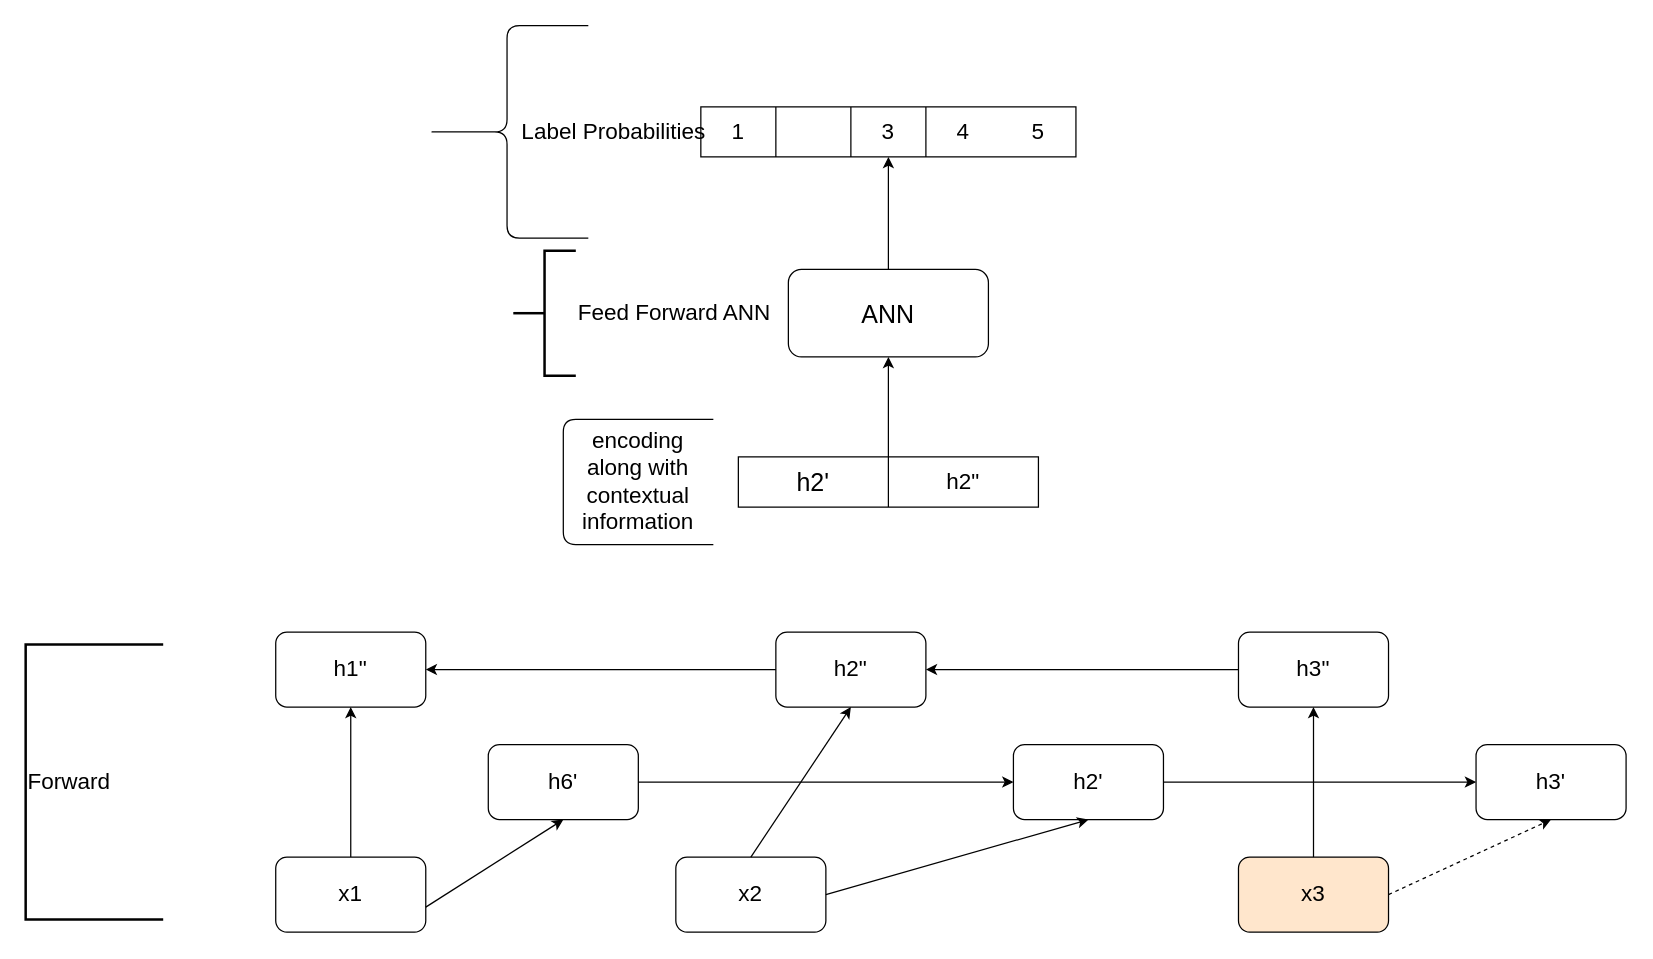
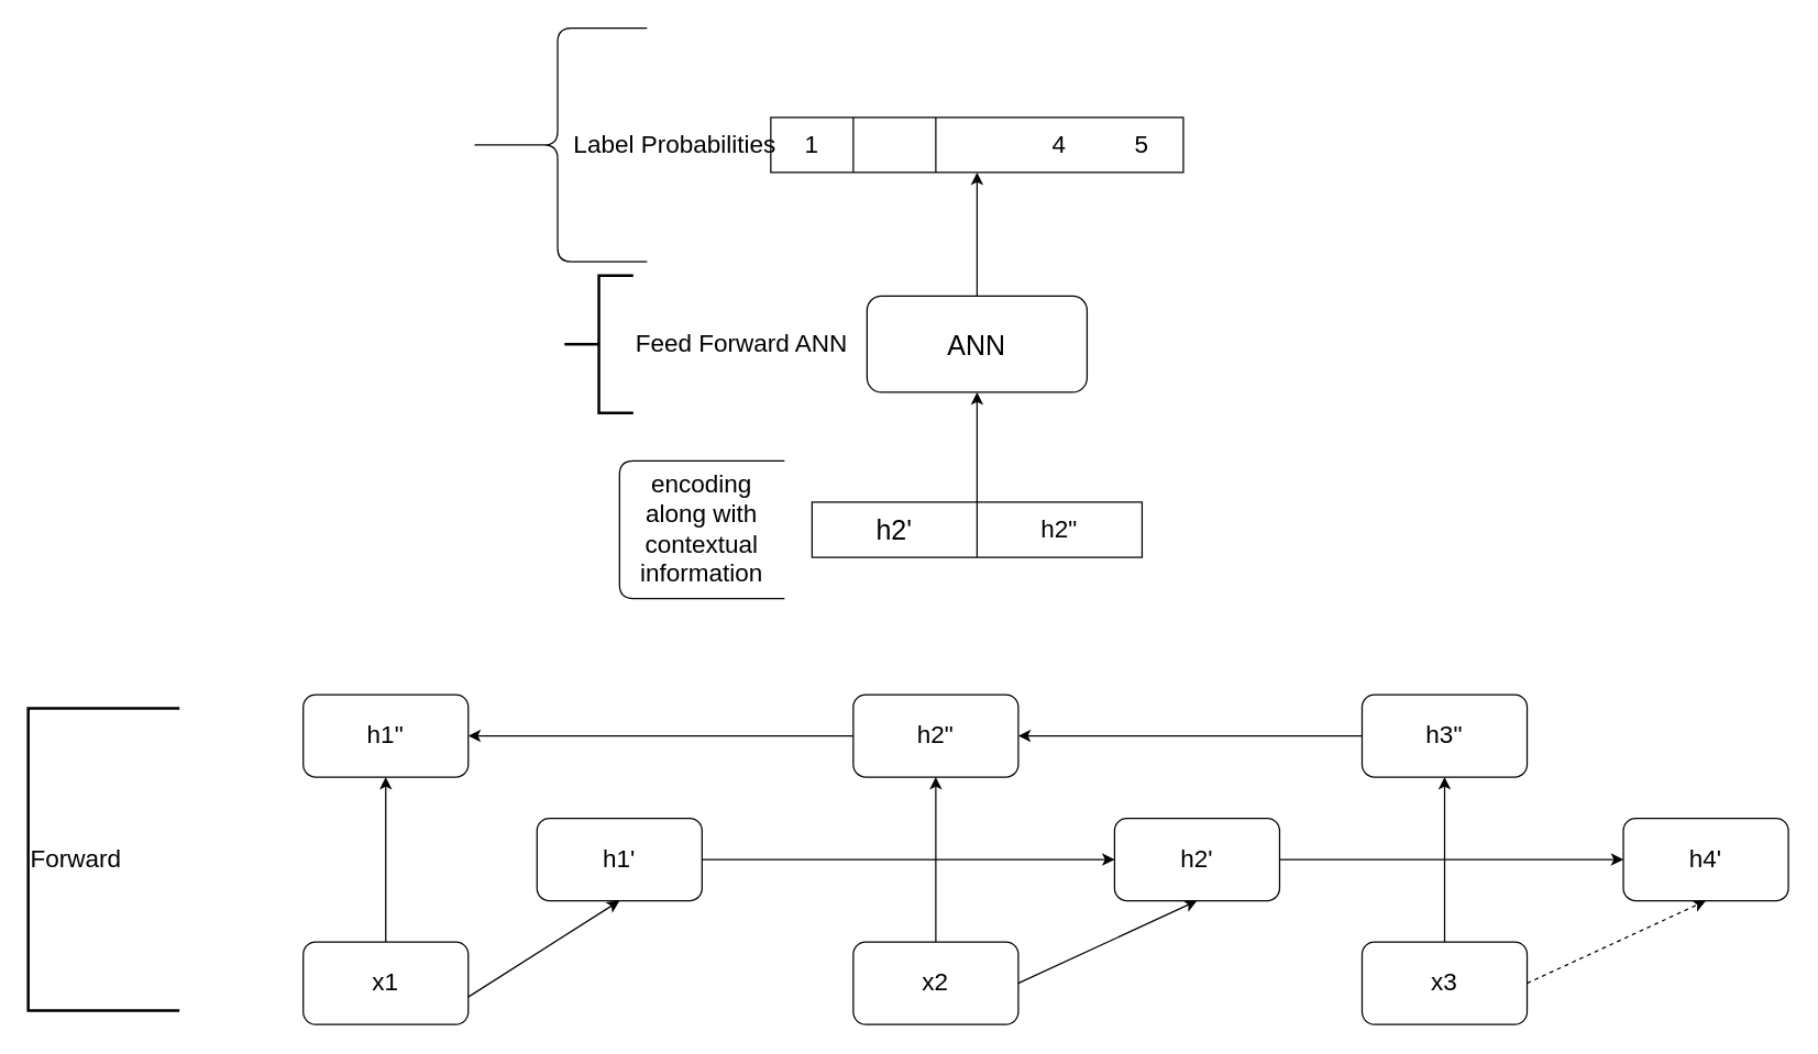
  <mxCell id="0" />
  <mxCell id="1" parent="0" />
  <mxCell id="2" value="&lt;font style=&quot;font-size: 18px&quot;&gt;x1&lt;/font&gt;" style="rounded=1;whiteSpace=wrap;html=1;" vertex="1" parent="1"><mxGeometry x="220" y="685" width="120" height="60" as="geometry" /></mxCell>
  <mxCell id="3" value="&lt;font style=&quot;font-size: 18px&quot;&gt;h1&quot;&lt;/font&gt;" style="rounded=1;whiteSpace=wrap;html=1;" vertex="1" parent="1"><mxGeometry x="220" y="505" width="120" height="60" as="geometry" /></mxCell>
- <mxCell id="4" value="&lt;font style=&quot;font-size: 18px&quot;&gt;h6'&lt;/font&gt;" style="rounded=1;whiteSpace=wrap;html=1;" vertex="1" parent="1"><mxGeometry x="390" y="595" width="120" height="60" as="geometry" /></mxCell>
+ <mxCell id="4" value="&lt;font style=&quot;font-size: 18px&quot;&gt;h1'&lt;/font&gt;" style="rounded=1;whiteSpace=wrap;html=1;" vertex="1" parent="1"><mxGeometry x="390" y="595" width="120" height="60" as="geometry" /></mxCell>
  <mxCell id="5" value="&lt;font style=&quot;font-size: 18px&quot;&gt;h2&quot;&lt;/font&gt;" style="rounded=1;whiteSpace=wrap;html=1;" vertex="1" parent="1"><mxGeometry x="620" y="505" width="120" height="60" as="geometry" /></mxCell>
  <mxCell id="6" value="&lt;font style=&quot;font-size: 18px&quot;&gt;h2'&lt;/font&gt;" style="rounded=1;whiteSpace=wrap;html=1;" vertex="1" parent="1"><mxGeometry x="810" y="595" width="120" height="60" as="geometry" /></mxCell>
- <mxCell id="7" value="&lt;font style=&quot;font-size: 18px&quot;&gt;x2&lt;/font&gt;" style="rounded=1;whiteSpace=wrap;html=1;" vertex="1" parent="1"><mxGeometry x="540" y="685" width="120" height="60" as="geometry" /></mxCell>
+ <mxCell id="7" value="&lt;font style=&quot;font-size: 18px&quot;&gt;x2&lt;/font&gt;" style="rounded=1;whiteSpace=wrap;html=1;" vertex="1" parent="1"><mxGeometry x="620" y="685" width="120" height="60" as="geometry" /></mxCell>
  <mxCell id="8" value="&lt;font style=&quot;font-size: 18px&quot;&gt;h3&quot;&lt;/font&gt;" style="rounded=1;whiteSpace=wrap;html=1;" vertex="1" parent="1"><mxGeometry x="990" y="505" width="120" height="60" as="geometry" /></mxCell>
- <mxCell id="9" value="&lt;font style=&quot;font-size: 18px&quot;&gt;h3'&lt;/font&gt;" style="rounded=1;whiteSpace=wrap;html=1;" vertex="1" parent="1"><mxGeometry x="1180" y="595" width="120" height="60" as="geometry" /></mxCell>
- <mxCell id="10" value="&lt;font style=&quot;font-size: 18px&quot;&gt;x3&lt;/font&gt;" style="rounded=1;whiteSpace=wrap;html=1;fillColor=#ffe6cc;" vertex="1" parent="1"><mxGeometry x="990" y="685" width="120" height="60" as="geometry" /></mxCell>
+ <mxCell id="9" value="&lt;font style=&quot;font-size: 18px&quot;&gt;h4'&lt;/font&gt;" style="rounded=1;whiteSpace=wrap;html=1;" vertex="1" parent="1"><mxGeometry x="1180" y="595" width="120" height="60" as="geometry" /></mxCell>
+ <mxCell id="10" value="&lt;font style=&quot;font-size: 18px&quot;&gt;x3&lt;/font&gt;" style="rounded=1;whiteSpace=wrap;html=1;" vertex="1" parent="1"><mxGeometry x="990" y="685" width="120" height="60" as="geometry" /></mxCell>
  <mxCell id="11" value="" style="endArrow=classic;html=1;entryX=0.5;entryY=1;entryDx=0;entryDy=0;" edge="1" parent="1" target="4"><mxGeometry width="50" height="50" relative="1" as="geometry"><mxPoint x="340" y="725" as="sourcePoint" /><mxPoint x="390" y="675" as="targetPoint" /></mxGeometry></mxCell>
  <mxCell id="12" value="" style="endArrow=classic;html=1;entryX=0.5;entryY=1;entryDx=0;entryDy=0;exitX=0.5;exitY=0;exitDx=0;exitDy=0;" edge="1" parent="1" source="2" target="3"><mxGeometry width="50" height="50" relative="1" as="geometry"><mxPoint x="530" y="625" as="sourcePoint" /><mxPoint x="580" y="575" as="targetPoint" /></mxGeometry></mxCell>
  <mxCell id="13" value="" style="endArrow=classic;html=1;exitX=0.5;exitY=0;exitDx=0;exitDy=0;entryX=0.5;entryY=1;entryDx=0;entryDy=0;" edge="1" parent="1" source="7" target="5"><mxGeometry width="50" height="50" relative="1" as="geometry"><mxPoint x="600" y="595" as="sourcePoint" /><mxPoint x="650" y="545" as="targetPoint" /></mxGeometry></mxCell>
  <mxCell id="14" value="" style="endArrow=classic;html=1;exitX=1;exitY=0.5;exitDx=0;exitDy=0;entryX=0.5;entryY=1;entryDx=0;entryDy=0;" edge="1" parent="1" source="7" target="6"><mxGeometry width="50" height="50" relative="1" as="geometry"><mxPoint x="600" y="595" as="sourcePoint" /><mxPoint x="650" y="545" as="targetPoint" /></mxGeometry></mxCell>
  <mxCell id="15" value="" style="endArrow=classic;html=1;exitX=1;exitY=0.5;exitDx=0;exitDy=0;entryX=0.5;entryY=1;entryDx=0;entryDy=0;dashed=1;" edge="1" parent="1" source="10" target="9"><mxGeometry width="50" height="50" relative="1" as="geometry"><mxPoint x="940" y="595" as="sourcePoint" /><mxPoint x="990" y="545" as="targetPoint" /></mxGeometry></mxCell>
  <mxCell id="16" value="" style="endArrow=classic;html=1;exitX=0.5;exitY=0;exitDx=0;exitDy=0;entryX=0.5;entryY=1;entryDx=0;entryDy=0;" edge="1" parent="1" source="10" target="8"><mxGeometry width="50" height="50" relative="1" as="geometry"><mxPoint x="940" y="595" as="sourcePoint" /><mxPoint x="990" y="545" as="targetPoint" /></mxGeometry></mxCell>
  <mxCell id="17" value="" style="endArrow=classic;html=1;exitX=1;exitY=0.5;exitDx=0;exitDy=0;entryX=0;entryY=0.5;entryDx=0;entryDy=0;" edge="1" parent="1" source="4" target="6"><mxGeometry width="50" height="50" relative="1" as="geometry"><mxPoint x="540" y="595" as="sourcePoint" /><mxPoint x="590" y="545" as="targetPoint" /></mxGeometry></mxCell>
  <mxCell id="18" value="" style="endArrow=classic;html=1;exitX=1;exitY=0.5;exitDx=0;exitDy=0;" edge="1" parent="1" source="3"><mxGeometry width="50" height="50" relative="1" as="geometry"><mxPoint x="540" y="595" as="sourcePoint" /><mxPoint x="340" y="535" as="targetPoint" /></mxGeometry></mxCell>
  <mxCell id="19" value="" style="endArrow=classic;html=1;entryX=1;entryY=0.5;entryDx=0;entryDy=0;exitX=0;exitY=0.5;exitDx=0;exitDy=0;" edge="1" parent="1" source="5" target="3"><mxGeometry width="50" height="50" relative="1" as="geometry"><mxPoint x="540" y="595" as="sourcePoint" /><mxPoint x="590" y="545" as="targetPoint" /></mxGeometry></mxCell>
  <mxCell id="20" value="" style="endArrow=classic;html=1;exitX=0;exitY=0.5;exitDx=0;exitDy=0;entryX=1;entryY=0.5;entryDx=0;entryDy=0;" edge="1" parent="1" source="8" target="5"><mxGeometry width="50" height="50" relative="1" as="geometry"><mxPoint x="840" y="555" as="sourcePoint" /><mxPoint x="910" y="545" as="targetPoint" /></mxGeometry></mxCell>
  <mxCell id="21" value="" style="endArrow=classic;html=1;exitX=1;exitY=0.5;exitDx=0;exitDy=0;entryX=0;entryY=0.5;entryDx=0;entryDy=0;" edge="1" parent="1" source="6" target="9"><mxGeometry width="50" height="50" relative="1" as="geometry"><mxPoint x="860" y="595" as="sourcePoint" /><mxPoint x="910" y="545" as="targetPoint" /></mxGeometry></mxCell>
  <mxCell id="22" value="" style="endArrow=classic;html=1;exitX=0.5;exitY=0;exitDx=0;exitDy=0;entryX=0.5;entryY=1;entryDx=0;entryDy=0;" edge="1" parent="1" target="23"><mxGeometry width="50" height="50" relative="1" as="geometry"><mxPoint x="710" y="365" as="sourcePoint" /><mxPoint x="700" y="255" as="targetPoint" /></mxGeometry></mxCell>
  <mxCell id="23" value="&lt;font style=&quot;font-size: 20px&quot;&gt;ANN&lt;/font&gt;" style="rounded=1;whiteSpace=wrap;html=1;" vertex="1" parent="1"><mxGeometry x="630" y="215" width="160" height="70" as="geometry" /></mxCell>
  <mxCell id="24" value="" style="shape=table;html=1;whiteSpace=wrap;startSize=0;container=1;collapsible=0;childLayout=tableLayout;" vertex="1" parent="1"><mxGeometry x="560" y="85" width="300" height="40" as="geometry" /></mxCell>
  <mxCell id="25" value="" style="shape=partialRectangle;html=1;whiteSpace=wrap;collapsible=0;dropTarget=0;pointerEvents=0;fillColor=none;top=0;left=0;bottom=0;right=0;points=[[0,0.5],[1,0.5]];portConstraint=eastwest;" vertex="1" parent="24"><mxGeometry width="300" height="40" as="geometry" /></mxCell>
  <mxCell id="26" value="&lt;font style=&quot;font-size: 18px&quot;&gt;1&lt;/font&gt;" style="shape=partialRectangle;html=1;whiteSpace=wrap;connectable=0;fillColor=none;top=0;left=0;bottom=0;right=0;overflow=hidden;" vertex="1" parent="25"><mxGeometry width="60" height="40" as="geometry" /></mxCell>
- <mxCell id="27" value="&lt;font style=&quot;font-size: 18px&quot;&gt;3&lt;/font&gt;" style="shape=partialRectangle;html=1;whiteSpace=wrap;connectable=0;fillColor=none;top=0;left=0;bottom=0;right=0;overflow=hidden;" vertex="1" parent="25"><mxGeometry x="120" width="60" height="40" as="geometry" /></mxCell>
  <mxCell id="28" value="&lt;font style=&quot;font-size: 18px&quot;&gt;4&lt;/font&gt;" style="shape=partialRectangle;html=1;whiteSpace=wrap;connectable=0;fillColor=none;top=0;left=0;bottom=0;right=0;overflow=hidden;" vertex="1" parent="25"><mxGeometry x="180" width="60" height="40" as="geometry" /></mxCell>
  <mxCell id="29" value="&lt;font style=&quot;font-size: 18px&quot;&gt;5&lt;/font&gt;" style="shape=partialRectangle;html=1;whiteSpace=wrap;connectable=0;fillColor=none;top=0;left=0;bottom=0;right=0;overflow=hidden;" vertex="1" parent="25"><mxGeometry x="240" width="60" height="40" as="geometry" /></mxCell>
  <mxCell id="30" value="" style="shape=table;html=1;whiteSpace=wrap;startSize=0;container=1;collapsible=0;childLayout=tableLayout;" vertex="1" parent="1"><mxGeometry x="590" y="365" width="240" height="40" as="geometry" /></mxCell>
  <mxCell id="31" value="" style="shape=partialRectangle;html=1;whiteSpace=wrap;collapsible=0;dropTarget=0;pointerEvents=0;fillColor=none;top=0;left=0;bottom=0;right=0;points=[[0,0.5],[1,0.5]];portConstraint=eastwest;" vertex="1" parent="30"><mxGeometry width="240" height="40" as="geometry" /></mxCell>
  <mxCell id="32" value="&lt;font style=&quot;font-size: 20px&quot;&gt;h2'&lt;/font&gt;" style="shape=partialRectangle;html=1;whiteSpace=wrap;connectable=0;fillColor=none;top=0;left=0;bottom=0;right=0;overflow=hidden;" vertex="1" parent="31"><mxGeometry width="120" height="40" as="geometry" /></mxCell>
  <mxCell id="33" value="&lt;font style=&quot;font-size: 18px&quot;&gt;h2&quot;&lt;/font&gt;" style="shape=partialRectangle;html=1;whiteSpace=wrap;connectable=0;fillColor=none;top=0;left=0;bottom=0;right=0;overflow=hidden;" vertex="1" parent="31"><mxGeometry x="120" width="120" height="40" as="geometry" /></mxCell>
  <mxCell id="34" value="" style="endArrow=classic;html=1;exitX=0.5;exitY=0;exitDx=0;exitDy=0;" edge="1" parent="1" source="23" target="25"><mxGeometry width="50" height="50" relative="1" as="geometry"><mxPoint x="710" y="225" as="sourcePoint" /><mxPoint x="760" y="295" as="targetPoint" /></mxGeometry></mxCell>
  <mxCell id="35" value="" style="shape=curlyBracket;whiteSpace=wrap;html=1;rounded=1;size=0.5;" vertex="1" parent="1"><mxGeometry x="340" y="20" width="130" height="170" as="geometry" /></mxCell>
  <mxCell id="36" value="&lt;font style=&quot;font-size: 18px&quot;&gt;Label Probabilities&lt;br&gt;&lt;/font&gt;" style="text;html=1;align=center;verticalAlign=middle;resizable=0;points=[];autosize=1;" vertex="1" parent="1"><mxGeometry x="410" y="95" width="160" height="20" as="geometry" /></mxCell>
  <mxCell id="37" value="&lt;font style=&quot;font-size: 18px&quot;&gt;Feed Forward ANN&lt;br&gt;&lt;/font&gt;" style="strokeWidth=2;html=1;shape=mxgraph.flowchart.annotation_2;align=left;labelPosition=right;pointerEvents=1;" vertex="1" parent="1"><mxGeometry x="410" y="200" width="50" height="100" as="geometry" /></mxCell>
  <mxCell id="38" value="&lt;font style=&quot;font-size: 18px&quot;&gt;encoding along with contextual information&lt;br&gt;&lt;/font&gt;" style="shape=curlyBracket;whiteSpace=wrap;html=1;rounded=1;size=0;" vertex="1" parent="1"><mxGeometry x="450" y="335" width="120" height="100" as="geometry" /></mxCell>
  <mxCell id="39" value="&lt;font style=&quot;font-size: 18px&quot;&gt;Forward&lt;/font&gt;" style="strokeWidth=2;html=1;shape=mxgraph.flowchart.annotation_1;align=left;pointerEvents=1;" vertex="1" parent="1"><mxGeometry x="20" y="515" width="110" height="220" as="geometry" /></mxCell>
